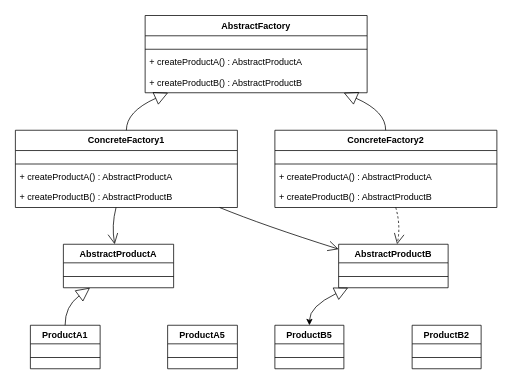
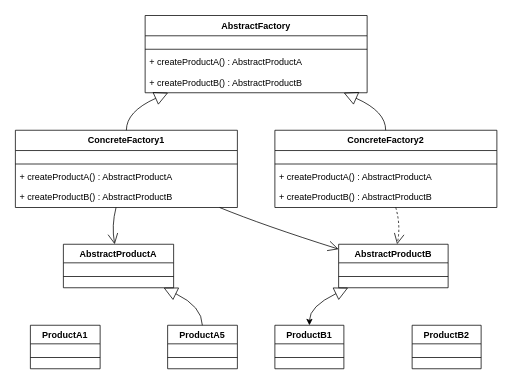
  <mxCell id="0" />
  <mxCell id="1" parent="0" />
  <mxCell id="2" value="AbstractFactory" style="swimlane;fontStyle=1;align=center;verticalAlign=top;childLayout=stackLayout;horizontal=1;startSize=27.051;horizontalStack=0;resizeParent=1;resizeParentMax=0;resizeLast=0;collapsible=0;marginBottom=0;" vertex="1" parent="1"><mxGeometry x="193" y="20" width="296" height="103" as="geometry" /></mxCell>
  <mxCell id="3" style="line;strokeWidth=1;fillColor=none;align=left;verticalAlign=middle;spacingTop=-1;spacingLeft=3;spacingRight=3;rotatable=0;labelPosition=right;points=[];portConstraint=eastwest;strokeColor=inherit;" vertex="1" parent="2"><mxGeometry y="41" width="296" height="8" as="geometry" /></mxCell>
  <mxCell id="4" value="+ createProductA() : AbstractProductA" style="text;strokeColor=none;fillColor=none;align=left;verticalAlign=top;spacingLeft=4;spacingRight=4;overflow=hidden;rotatable=0;points=[[0,0.5],[1,0.5]];portConstraint=eastwest;" vertex="1" parent="2"><mxGeometry y="49" width="296" height="27" as="geometry" /></mxCell>
  <mxCell id="5" value="+ createProductB() : AbstractProductB" style="text;strokeColor=none;fillColor=none;align=left;verticalAlign=top;spacingLeft=4;spacingRight=4;overflow=hidden;rotatable=0;points=[[0,0.5],[1,0.5]];portConstraint=eastwest;" vertex="1" parent="2"><mxGeometry y="76" width="296" height="27" as="geometry" /></mxCell>
  <mxCell id="6" value="ConcreteFactory1" style="swimlane;fontStyle=1;align=center;verticalAlign=top;childLayout=stackLayout;horizontal=1;startSize=27.051;horizontalStack=0;resizeParent=1;resizeParentMax=0;resizeLast=0;collapsible=0;marginBottom=0;" vertex="1" parent="1"><mxGeometry x="20" y="173" width="296" height="103" as="geometry" /></mxCell>
  <mxCell id="7" style="line;strokeWidth=1;fillColor=none;align=left;verticalAlign=middle;spacingTop=-1;spacingLeft=3;spacingRight=3;rotatable=0;labelPosition=right;points=[];portConstraint=eastwest;strokeColor=inherit;" vertex="1" parent="6"><mxGeometry y="41" width="296" height="8" as="geometry" /></mxCell>
  <mxCell id="8" value="+ createProductA() : AbstractProductA" style="text;strokeColor=none;fillColor=none;align=left;verticalAlign=top;spacingLeft=4;spacingRight=4;overflow=hidden;rotatable=0;points=[[0,0.5],[1,0.5]];portConstraint=eastwest;" vertex="1" parent="6"><mxGeometry y="49" width="296" height="27" as="geometry" /></mxCell>
  <mxCell id="9" value="+ createProductB() : AbstractProductB" style="text;strokeColor=none;fillColor=none;align=left;verticalAlign=top;spacingLeft=4;spacingRight=4;overflow=hidden;rotatable=0;points=[[0,0.5],[1,0.5]];portConstraint=eastwest;" vertex="1" parent="6"><mxGeometry y="76" width="296" height="27" as="geometry" /></mxCell>
  <mxCell id="10" value="ConcreteFactory2" style="swimlane;fontStyle=1;align=center;verticalAlign=top;childLayout=stackLayout;horizontal=1;startSize=27.051;horizontalStack=0;resizeParent=1;resizeParentMax=0;resizeLast=0;collapsible=0;marginBottom=0;" vertex="1" parent="1"><mxGeometry x="366" y="173" width="296" height="103" as="geometry" /></mxCell>
  <mxCell id="11" style="line;strokeWidth=1;fillColor=none;align=left;verticalAlign=middle;spacingTop=-1;spacingLeft=3;spacingRight=3;rotatable=0;labelPosition=right;points=[];portConstraint=eastwest;strokeColor=inherit;" vertex="1" parent="10"><mxGeometry y="41" width="296" height="8" as="geometry" /></mxCell>
  <mxCell id="12" value="+ createProductA() : AbstractProductA" style="text;strokeColor=none;fillColor=none;align=left;verticalAlign=top;spacingLeft=4;spacingRight=4;overflow=hidden;rotatable=0;points=[[0,0.5],[1,0.5]];portConstraint=eastwest;" vertex="1" parent="10"><mxGeometry y="49" width="296" height="27" as="geometry" /></mxCell>
  <mxCell id="13" value="+ createProductB() : AbstractProductB" style="text;strokeColor=none;fillColor=none;align=left;verticalAlign=top;spacingLeft=4;spacingRight=4;overflow=hidden;rotatable=0;points=[[0,0.5],[1,0.5]];portConstraint=eastwest;" vertex="1" parent="10"><mxGeometry y="76" width="296" height="27" as="geometry" /></mxCell>
  <mxCell id="14" value="AbstractProductA" style="swimlane;fontStyle=1;align=center;verticalAlign=top;childLayout=stackLayout;horizontal=1;startSize=24.78;horizontalStack=0;resizeParent=1;resizeParentMax=0;resizeLast=0;collapsible=0;marginBottom=0;" vertex="1" parent="1"><mxGeometry x="84" y="325" width="147" height="58" as="geometry" /></mxCell>
  <mxCell id="15" style="line;strokeWidth=1;fillColor=none;align=left;verticalAlign=middle;spacingTop=-1;spacingLeft=3;spacingRight=3;rotatable=0;labelPosition=right;points=[];portConstraint=eastwest;strokeColor=inherit;" vertex="1" parent="14"><mxGeometry y="37" width="147" height="12" as="geometry" /></mxCell>
  <mxCell id="16" value="AbstractProductB" style="swimlane;fontStyle=1;align=center;verticalAlign=top;childLayout=stackLayout;horizontal=1;startSize=24.78;horizontalStack=0;resizeParent=1;resizeParentMax=0;resizeLast=0;collapsible=0;marginBottom=0;" vertex="1" parent="1"><mxGeometry x="451" y="325" width="146" height="58" as="geometry" /></mxCell>
  <mxCell id="17" style="line;strokeWidth=1;fillColor=none;align=left;verticalAlign=middle;spacingTop=-1;spacingLeft=3;spacingRight=3;rotatable=0;labelPosition=right;points=[];portConstraint=eastwest;strokeColor=inherit;" vertex="1" parent="16"><mxGeometry y="37" width="146" height="12" as="geometry" /></mxCell>
  <mxCell id="18" value="ProductA1" style="swimlane;fontStyle=1;align=center;verticalAlign=top;childLayout=stackLayout;horizontal=1;startSize=24.78;horizontalStack=0;resizeParent=1;resizeParentMax=0;resizeLast=0;collapsible=0;marginBottom=0;" vertex="1" parent="1"><mxGeometry x="40" y="433" width="93" height="58" as="geometry" /></mxCell>
  <mxCell id="19" style="line;strokeWidth=1;fillColor=none;align=left;verticalAlign=middle;spacingTop=-1;spacingLeft=3;spacingRight=3;rotatable=0;labelPosition=right;points=[];portConstraint=eastwest;strokeColor=inherit;" vertex="1" parent="18"><mxGeometry y="37" width="93" height="12" as="geometry" /></mxCell>
  <mxCell id="20" value="ProductA5" style="swimlane;fontStyle=1;align=center;verticalAlign=top;childLayout=stackLayout;horizontal=1;startSize=24.78;horizontalStack=0;resizeParent=1;resizeParentMax=0;resizeLast=0;collapsible=0;marginBottom=0;" vertex="1" parent="1"><mxGeometry x="223" y="433" width="93" height="58" as="geometry" /></mxCell>
  <mxCell id="21" style="line;strokeWidth=1;fillColor=none;align=left;verticalAlign=middle;spacingTop=-1;spacingLeft=3;spacingRight=3;rotatable=0;labelPosition=right;points=[];portConstraint=eastwest;strokeColor=inherit;" vertex="1" parent="20"><mxGeometry y="37" width="93" height="12" as="geometry" /></mxCell>
- <mxCell id="22" value="ProductB5" style="swimlane;fontStyle=1;align=center;verticalAlign=top;childLayout=stackLayout;horizontal=1;startSize=24.78;horizontalStack=0;resizeParent=1;resizeParentMax=0;resizeLast=0;collapsible=0;marginBottom=0;" vertex="1" parent="1"><mxGeometry x="366" y="433" width="92" height="58" as="geometry" /></mxCell>
+ <mxCell id="22" value="ProductB1" style="swimlane;fontStyle=1;align=center;verticalAlign=top;childLayout=stackLayout;horizontal=1;startSize=24.78;horizontalStack=0;resizeParent=1;resizeParentMax=0;resizeLast=0;collapsible=0;marginBottom=0;" vertex="1" parent="1"><mxGeometry x="366" y="433" width="92" height="58" as="geometry" /></mxCell>
  <mxCell id="23" style="line;strokeWidth=1;fillColor=none;align=left;verticalAlign=middle;spacingTop=-1;spacingLeft=3;spacingRight=3;rotatable=0;labelPosition=right;points=[];portConstraint=eastwest;strokeColor=inherit;" vertex="1" parent="22"><mxGeometry y="37" width="92" height="12" as="geometry" /></mxCell>
  <mxCell id="24" value="ProductB2" style="swimlane;fontStyle=1;align=center;verticalAlign=top;childLayout=stackLayout;horizontal=1;startSize=24.78;horizontalStack=0;resizeParent=1;resizeParentMax=0;resizeLast=0;collapsible=0;marginBottom=0;" vertex="1" parent="1"><mxGeometry x="549" y="433" width="92" height="58" as="geometry" /></mxCell>
  <mxCell id="25" style="line;strokeWidth=1;fillColor=none;align=left;verticalAlign=middle;spacingTop=-1;spacingLeft=3;spacingRight=3;rotatable=0;labelPosition=right;points=[];portConstraint=eastwest;strokeColor=inherit;" vertex="1" parent="24"><mxGeometry y="37" width="92" height="12" as="geometry" /></mxCell>
  <mxCell id="26" value="" style="curved=1;startArrow=block;startSize=16;startFill=0;endArrow=none;exitX=0.106;exitY=0.997;entryX=0.5;entryY=-0.003;" edge="1" parent="1" source="2" target="6"><mxGeometry relative="1" as="geometry"><Array as="points"><mxPoint x="168" y="148" /></Array></mxGeometry></mxCell>
  <mxCell id="27" value="" style="curved=1;startArrow=block;startSize=16;startFill=0;endArrow=none;exitX=0.892;exitY=0.997;entryX=0.499;entryY=-0.003;" edge="1" parent="1" source="2" target="10"><mxGeometry relative="1" as="geometry"><Array as="points"><mxPoint x="514" y="148" /></Array></mxGeometry></mxCell>
- <mxCell id="28" value="" style="curved=1;startArrow=block;startSize=16;startFill=0;endArrow=none;exitX=0.242;exitY=0.999;entryX=0.498;entryY=-0.001;" edge="1" parent="1" source="14" target="18"><mxGeometry relative="1" as="geometry"><Array as="points"><mxPoint x="86" y="408" /></Array></mxGeometry></mxCell>
+ <mxCell id="29" value="" style="curved=1;startArrow=block;startSize=16;startFill=0;endArrow=none;exitX=0.908;exitY=0.999;entryX=0.498;entryY=-0.001;" edge="1" parent="1" source="14" target="20"><mxGeometry relative="1" as="geometry"><Array as="points"><mxPoint x="269" y="408" /></Array></mxGeometry></mxCell>
  <mxCell id="30" value="" style="curved=1;startArrow=block;startSize=16;startFill=0;endArrow=classic;exitX=0.088;exitY=0.999;entryX=0.501;entryY=-0.001;" edge="1" parent="1" source="16" target="22"><mxGeometry relative="1" as="geometry"><Array as="points"><mxPoint x="412" y="408" /></Array></mxGeometry></mxCell>
  <mxCell id="31" value="" style="curved=1;startArrow=none;endArrow=open;endSize=12;exitX=0.454;exitY=0.994;entryX=0.466;entryY=0.006;" edge="1" parent="1" source="6" target="14"><mxGeometry relative="1" as="geometry"><Array as="points"><mxPoint x="148" y="300" /></Array></mxGeometry></mxCell>
  <mxCell id="32" value="" style="curved=1;startArrow=none;endArrow=open;endSize=12;exitX=0.915;exitY=0.994;entryX=-0.002;entryY=0.111;" edge="1" parent="1" source="6" target="16"><mxGeometry relative="1" as="geometry"><Array as="points"><mxPoint x="351" y="300" /></Array></mxGeometry></mxCell>
  <mxCell id="33" value="" style="curved=1;startArrow=none;endArrow=open;endSize=12;exitX=0.544;exitY=0.994;entryX=0.534;entryY=0.006;dashed=1;" edge="1" parent="1" source="10" target="16"><mxGeometry relative="1" as="geometry"><Array as="points"><mxPoint x="534" y="300" /></Array></mxGeometry></mxCell>
